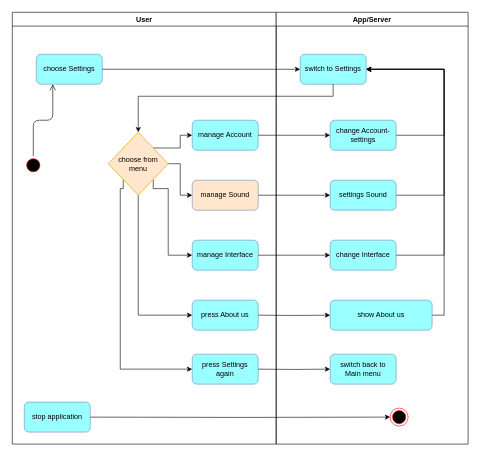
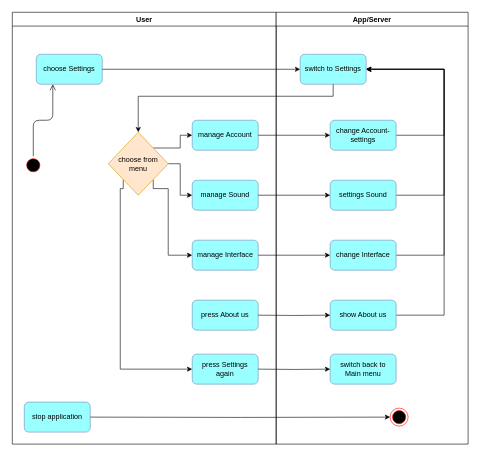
  <mxCell id="0" />
  <mxCell id="1" parent="0" />
  <mxCell id="2" value="User" style="swimlane;whiteSpace=wrap;startSize=23;" parent="1" vertex="1"><mxGeometry x="20" y="20" width="440" height="720" as="geometry" /></mxCell>
  <mxCell id="3" style="edgeStyle=orthogonalEdgeStyle;rounded=0;orthogonalLoop=1;jettySize=auto;html=1;exitX=1;exitY=0;exitDx=0;exitDy=0;entryX=0;entryY=0.5;entryDx=0;entryDy=0;" parent="2" source="8" target="13" edge="1"><mxGeometry relative="1" as="geometry"><mxPoint x="300" y="205" as="targetPoint" /></mxGeometry></mxCell>
  <mxCell id="4" style="edgeStyle=orthogonalEdgeStyle;rounded=0;orthogonalLoop=1;jettySize=auto;html=1;exitX=1;exitY=0.5;exitDx=0;exitDy=0;entryX=0;entryY=0.5;entryDx=0;entryDy=0;" parent="2" source="8" target="14" edge="1"><mxGeometry relative="1" as="geometry"><mxPoint x="300" y="305" as="targetPoint" /></mxGeometry></mxCell>
  <mxCell id="5" style="edgeStyle=orthogonalEdgeStyle;rounded=0;orthogonalLoop=1;jettySize=auto;html=1;exitX=1;exitY=1;exitDx=0;exitDy=0;entryX=0;entryY=0.5;entryDx=0;entryDy=0;" parent="2" source="8" target="15" edge="1"><mxGeometry relative="1" as="geometry"><Array as="points"><mxPoint x="260" y="294" /><mxPoint x="260" y="405" /></Array><mxPoint x="300" y="405" as="targetPoint" /></mxGeometry></mxCell>
- <mxCell id="6" style="edgeStyle=orthogonalEdgeStyle;rounded=0;orthogonalLoop=1;jettySize=auto;html=1;exitX=0.5;exitY=1;exitDx=0;exitDy=0;entryX=0;entryY=0.5;entryDx=0;entryDy=0;" parent="2" source="8" target="16" edge="1"><mxGeometry relative="1" as="geometry"><mxPoint x="300" y="505" as="targetPoint" /></mxGeometry></mxCell>
  <mxCell id="7" style="edgeStyle=orthogonalEdgeStyle;rounded=0;orthogonalLoop=1;jettySize=auto;html=1;exitX=0;exitY=1;exitDx=0;exitDy=0;entryX=0;entryY=0.5;entryDx=0;entryDy=0;" parent="2" source="8" target="17" edge="1"><mxGeometry relative="1" as="geometry"><Array as="points"><mxPoint x="180" y="294" /><mxPoint x="180" y="595" /></Array><mxPoint x="300" y="595" as="targetPoint" /></mxGeometry></mxCell>
  <mxCell id="8" value="choose from menu" style="rhombus;whiteSpace=wrap;html=1;fillColor=#ffe6cc;strokeColor=#d79b00;" parent="2" vertex="1"><mxGeometry x="160" y="200" width="100" height="105" as="geometry" /></mxCell>
  <mxCell id="9" value="" style="ellipse;html=1;shape=startState;fillColor=#000000;strokeColor=#ff0000;" parent="2" vertex="1"><mxGeometry x="20" y="240" width="30" height="30" as="geometry" /></mxCell>
  <mxCell id="10" value="" style="edgeStyle=orthogonalEdgeStyle;html=1;verticalAlign=bottom;endArrow=open;endSize=8;strokeColor=#000000;entryX=0.25;entryY=1;entryDx=0;entryDy=0;" parent="2" source="9" target="11" edge="1"><mxGeometry relative="1" as="geometry"><mxPoint x="68" y="120" as="targetPoint" /></mxGeometry></mxCell>
  <mxCell id="11" value="choose Settings" style="rounded=1;whiteSpace=wrap;html=1;fillColor=#99FFFF;strokeColor=#6c8ebf;" vertex="1" parent="2"><mxGeometry x="40" y="70" width="110" height="50" as="geometry" /></mxCell>
  <mxCell id="12" value="stop application" style="rounded=1;whiteSpace=wrap;html=1;fillColor=#99FFFF;strokeColor=#6c8ebf;" vertex="1" parent="2"><mxGeometry x="20" y="650" width="110" height="50" as="geometry" /></mxCell>
  <mxCell id="13" value="manage Account" style="rounded=1;whiteSpace=wrap;html=1;fillColor=#99FFFF;strokeColor=#6c8ebf;" vertex="1" parent="2"><mxGeometry x="300" y="180" width="110" height="50" as="geometry" /></mxCell>
- <mxCell id="14" value="manage Sound" style="rounded=1;whiteSpace=wrap;html=1;fillColor=#ffe6cc;strokeColor=#6c8ebf;" vertex="1" parent="2"><mxGeometry x="300" y="280" width="110" height="50" as="geometry" /></mxCell>
+ <mxCell id="14" value="manage Sound" style="rounded=1;whiteSpace=wrap;html=1;fillColor=#99FFFF;strokeColor=#6c8ebf;" vertex="1" parent="2"><mxGeometry x="300" y="280" width="110" height="50" as="geometry" /></mxCell>
  <mxCell id="15" value="manage Interface" style="rounded=1;whiteSpace=wrap;html=1;fillColor=#99FFFF;strokeColor=#6c8ebf;" vertex="1" parent="2"><mxGeometry x="300" y="380" width="110" height="50" as="geometry" /></mxCell>
  <mxCell id="16" value="press About us" style="rounded=1;whiteSpace=wrap;html=1;fillColor=#99FFFF;strokeColor=#6c8ebf;" vertex="1" parent="2"><mxGeometry x="300" y="480" width="110" height="50" as="geometry" /></mxCell>
  <mxCell id="17" value="press Settings again" style="rounded=1;whiteSpace=wrap;html=1;fillColor=#99FFFF;strokeColor=#6c8ebf;" vertex="1" parent="2"><mxGeometry x="300" y="570" width="110" height="50" as="geometry" /></mxCell>
  <mxCell id="18" value="App/Server" style="swimlane;whiteSpace=wrap" parent="1" vertex="1"><mxGeometry x="460" y="20" width="320" height="720" as="geometry" /></mxCell>
  <mxCell id="19" style="edgeStyle=orthogonalEdgeStyle;rounded=0;orthogonalLoop=1;jettySize=auto;html=1;exitX=1;exitY=0.5;exitDx=0;exitDy=0;entryX=1;entryY=0.5;entryDx=0;entryDy=0;" parent="18" edge="1"><mxGeometry relative="1" as="geometry"><Array as="points"><mxPoint x="280" y="305" /><mxPoint x="280" y="95" /></Array><mxPoint x="200" y="305" as="sourcePoint" /><mxPoint x="150" y="95" as="targetPoint" /></mxGeometry></mxCell>
  <mxCell id="20" value="" style="ellipse;html=1;shape=endState;fillColor=#000000;strokeColor=#ff0000;" parent="18" vertex="1"><mxGeometry x="190" y="660" width="30" height="30" as="geometry" /></mxCell>
  <mxCell id="21" style="edgeStyle=orthogonalEdgeStyle;rounded=0;orthogonalLoop=1;jettySize=auto;html=1;exitX=1;exitY=0.5;exitDx=0;exitDy=0;entryX=1;entryY=0.5;entryDx=0;entryDy=0;" parent="18" edge="1"><mxGeometry relative="1" as="geometry"><Array as="points"><mxPoint x="280" y="205" /><mxPoint x="280" y="95" /></Array><mxPoint x="200" y="205" as="sourcePoint" /><mxPoint x="150" y="95" as="targetPoint" /></mxGeometry></mxCell>
  <mxCell id="22" style="edgeStyle=orthogonalEdgeStyle;rounded=0;orthogonalLoop=1;jettySize=auto;html=1;exitX=1;exitY=0.5;exitDx=0;exitDy=0;entryX=1;entryY=0.5;entryDx=0;entryDy=0;" parent="18" edge="1"><mxGeometry relative="1" as="geometry"><Array as="points"><mxPoint x="280" y="505" /><mxPoint x="280" y="95" /></Array><mxPoint x="200" y="505" as="sourcePoint" /><mxPoint x="150" y="95" as="targetPoint" /></mxGeometry></mxCell>
  <mxCell id="23" style="edgeStyle=orthogonalEdgeStyle;rounded=0;orthogonalLoop=1;jettySize=auto;html=1;exitX=1;exitY=0.5;exitDx=0;exitDy=0;entryX=1;entryY=0.5;entryDx=0;entryDy=0;" parent="18" edge="1"><mxGeometry relative="1" as="geometry"><mxPoint x="150" y="95" as="targetPoint" /><Array as="points"><mxPoint x="280" y="405" /><mxPoint x="280" y="95" /></Array><mxPoint x="200" y="405" as="sourcePoint" /></mxGeometry></mxCell>
  <mxCell id="24" value="switch to Settings" style="rounded=1;whiteSpace=wrap;html=1;fillColor=#99FFFF;strokeColor=#6c8ebf;" vertex="1" parent="18"><mxGeometry x="40" y="70" width="110" height="50" as="geometry" /></mxCell>
  <mxCell id="25" value="&lt;div&gt;change Account-settings&lt;/div&gt;" style="rounded=1;whiteSpace=wrap;html=1;fillColor=#99FFFF;strokeColor=#6c8ebf;" vertex="1" parent="18"><mxGeometry x="90" y="180" width="110" height="50" as="geometry" /></mxCell>
  <mxCell id="26" value="&lt;div&gt;settings Sound&lt;/div&gt;" style="rounded=1;whiteSpace=wrap;html=1;fillColor=#99FFFF;strokeColor=#6c8ebf;" vertex="1" parent="18"><mxGeometry x="90" y="280" width="110" height="50" as="geometry" /></mxCell>
  <mxCell id="27" value="&lt;div&gt;change Interface&lt;/div&gt;" style="rounded=1;whiteSpace=wrap;html=1;fillColor=#99FFFF;strokeColor=#6c8ebf;" vertex="1" parent="18"><mxGeometry x="90" y="380" width="110" height="50" as="geometry" /></mxCell>
- <mxCell id="28" value="show About us" style="rounded=1;whiteSpace=wrap;html=1;fillColor=#99FFFF;strokeColor=#6c8ebf;" vertex="1" parent="18"><mxGeometry x="90" y="480" width="170" height="50" as="geometry" /></mxCell>
+ <mxCell id="28" value="show About us" style="rounded=1;whiteSpace=wrap;html=1;fillColor=#99FFFF;strokeColor=#6c8ebf;" vertex="1" parent="18"><mxGeometry x="90" y="480" width="110" height="50" as="geometry" /></mxCell>
  <mxCell id="29" value="&lt;div&gt;switch back to &lt;br&gt;&lt;/div&gt;&lt;div&gt;Main menu&lt;/div&gt;" style="rounded=1;whiteSpace=wrap;html=1;fillColor=#99FFFF;strokeColor=#6c8ebf;" vertex="1" parent="18"><mxGeometry x="90" y="570" width="110" height="50" as="geometry" /></mxCell>
  <mxCell id="30" style="edgeStyle=orthogonalEdgeStyle;rounded=0;orthogonalLoop=1;jettySize=auto;html=1;exitX=1;exitY=0.5;exitDx=0;exitDy=0;entryX=0;entryY=0.5;entryDx=0;entryDy=0;strokeColor=#000000;" parent="1" target="20" edge="1"><mxGeometry relative="1" as="geometry"><mxPoint x="150" y="695" as="sourcePoint" /></mxGeometry></mxCell>
  <mxCell id="31" style="edgeStyle=orthogonalEdgeStyle;rounded=0;orthogonalLoop=1;jettySize=auto;html=1;entryX=0;entryY=0.5;entryDx=0;entryDy=0;" parent="1" edge="1"><mxGeometry relative="1" as="geometry"><mxPoint x="170" y="115" as="sourcePoint" /><mxPoint x="500" y="115" as="targetPoint" /></mxGeometry></mxCell>
  <mxCell id="32" style="edgeStyle=orthogonalEdgeStyle;rounded=0;orthogonalLoop=1;jettySize=auto;html=1;exitX=0.5;exitY=1;exitDx=0;exitDy=0;entryX=0.5;entryY=0;entryDx=0;entryDy=0;" parent="1" target="8" edge="1"><mxGeometry relative="1" as="geometry"><Array as="points"><mxPoint x="555" y="160" /><mxPoint x="230" y="160" /></Array><mxPoint x="555" y="140" as="sourcePoint" /></mxGeometry></mxCell>
  <mxCell id="33" style="edgeStyle=orthogonalEdgeStyle;rounded=0;orthogonalLoop=1;jettySize=auto;html=1;exitX=1;exitY=0.5;exitDx=0;exitDy=0;entryX=0;entryY=0.5;entryDx=0;entryDy=0;" parent="1" edge="1"><mxGeometry relative="1" as="geometry"><mxPoint x="430" y="325" as="sourcePoint" /><mxPoint x="550" y="325" as="targetPoint" /></mxGeometry></mxCell>
  <mxCell id="34" style="edgeStyle=orthogonalEdgeStyle;rounded=0;orthogonalLoop=1;jettySize=auto;html=1;exitX=1;exitY=0.5;exitDx=0;exitDy=0;entryX=0;entryY=0.5;entryDx=0;entryDy=0;" parent="1" edge="1"><mxGeometry relative="1" as="geometry"><mxPoint x="430" y="225" as="sourcePoint" /><mxPoint x="550" y="225" as="targetPoint" /></mxGeometry></mxCell>
  <mxCell id="35" style="edgeStyle=orthogonalEdgeStyle;rounded=0;orthogonalLoop=1;jettySize=auto;html=1;exitX=1;exitY=0.5;exitDx=0;exitDy=0;entryX=0;entryY=0.5;entryDx=0;entryDy=0;" parent="1" edge="1"><mxGeometry relative="1" as="geometry"><mxPoint x="430" y="425" as="sourcePoint" /><mxPoint x="550" y="425" as="targetPoint" /></mxGeometry></mxCell>
  <mxCell id="36" style="edgeStyle=orthogonalEdgeStyle;rounded=0;orthogonalLoop=1;jettySize=auto;html=1;exitX=1;exitY=0.5;exitDx=0;exitDy=0;entryX=0;entryY=0.5;entryDx=0;entryDy=0;" parent="1" target="28" edge="1"><mxGeometry relative="1" as="geometry"><mxPoint x="430" y="525" as="sourcePoint" /><mxPoint x="550" y="525" as="targetPoint" /></mxGeometry></mxCell>
  <mxCell id="37" style="edgeStyle=orthogonalEdgeStyle;rounded=0;orthogonalLoop=1;jettySize=auto;html=1;exitX=1;exitY=0.5;exitDx=0;exitDy=0;entryX=0;entryY=0.5;entryDx=0;entryDy=0;" parent="1" target="29" edge="1"><mxGeometry relative="1" as="geometry"><mxPoint x="430" y="615" as="sourcePoint" /><mxPoint x="550" y="615" as="targetPoint" /></mxGeometry></mxCell>
